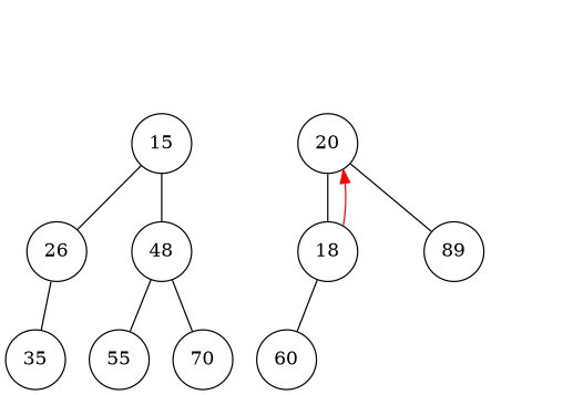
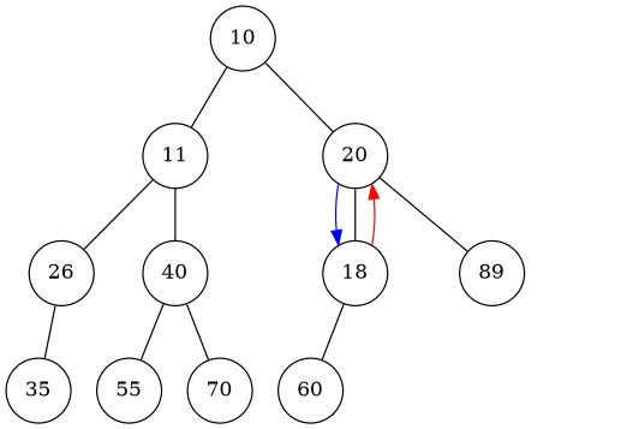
  digraph {
    node [shape=circle]
    edge [arrowhead=none arrowtail=none color=black]
-   n2 [label=15]
+   n1 [label=10]
+   n2 [label=11]
    n3 [label=20]
    n4 [label=26]
-   n5 [label=48]
+   n5 [label=40]
    n6 [label=18]
    n7 [label=89]
    n8 [label=35]
    n9 [label=55]
    n10 [label=70]
    n11 [fillcolor=blue label=60]
    n12 [label=58 style=invis]
    n13 [label=79 style=invis]
    n14 [label=78 style=invis]
+   n1 -> n2 [color=""]
+   n1 -> n3 [color=""]
    n2 -> n4 [color=""]
    n2 -> n5 [color=""]
+   n3 -> n6 [arrowhead=normal color=blue]
    n3 -> n6
    n3 -> n7
    n4 -> n8
    n5 -> n9
    n5 -> n10
    n6 -> n3 [arrowhead=normal color=red]
    n6 -> n11
    n6 -> n12 [style=invis]
    n7 -> n13 [style=invis]
    n7 -> n14 [style=invis]
  }
